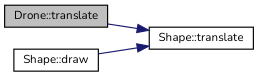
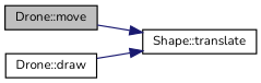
  digraph {
    fontname=Nunito
    rankdir=LR
    node [color=black fillcolor=white fontname=Nunito fontsize=10 shape=record style=filled]
    edge [color=midnightblue fontname=Nunito fontsize=10 labelfontname=Helvetica labelfontsize=10 style=solid]
-   n1 [fillcolor=grey75 fontcolor=black height=0.2 label="Drone::translate" width=0.4]
+   n1 [fillcolor=grey75 fontcolor=black height=0.2 label="Drone::move" width=0.4]
    n2 [height=0.2 label="Shape::translate" width=0.4]
-   n3 [height=0.2 label="Shape::draw" width=0.4]
+   n3 [height=0.2 label="Drone::draw" width=0.4]
    n1 -> n2
    n3 -> n2
  }
